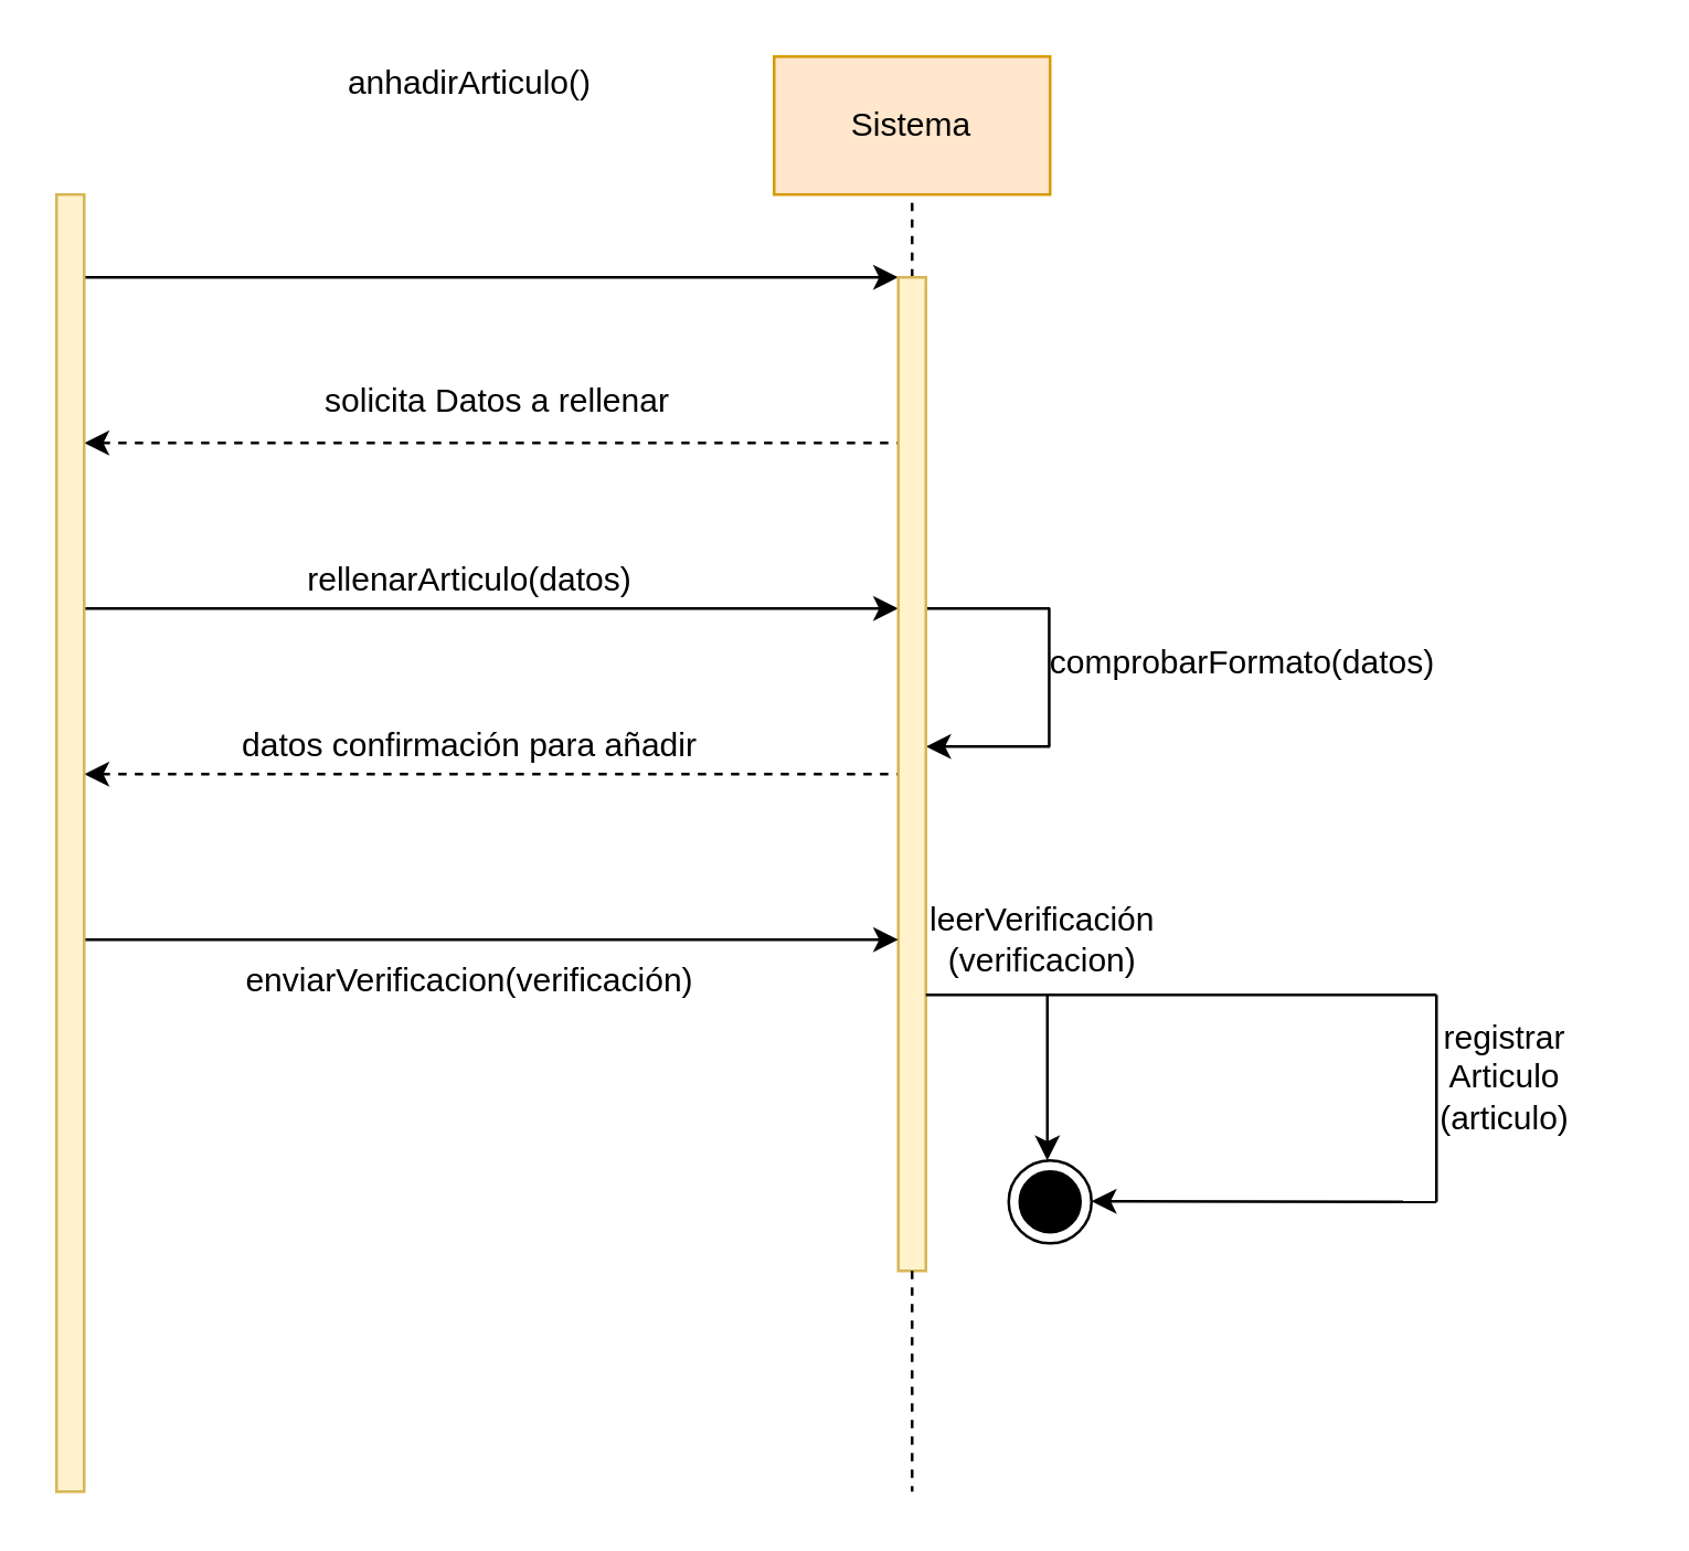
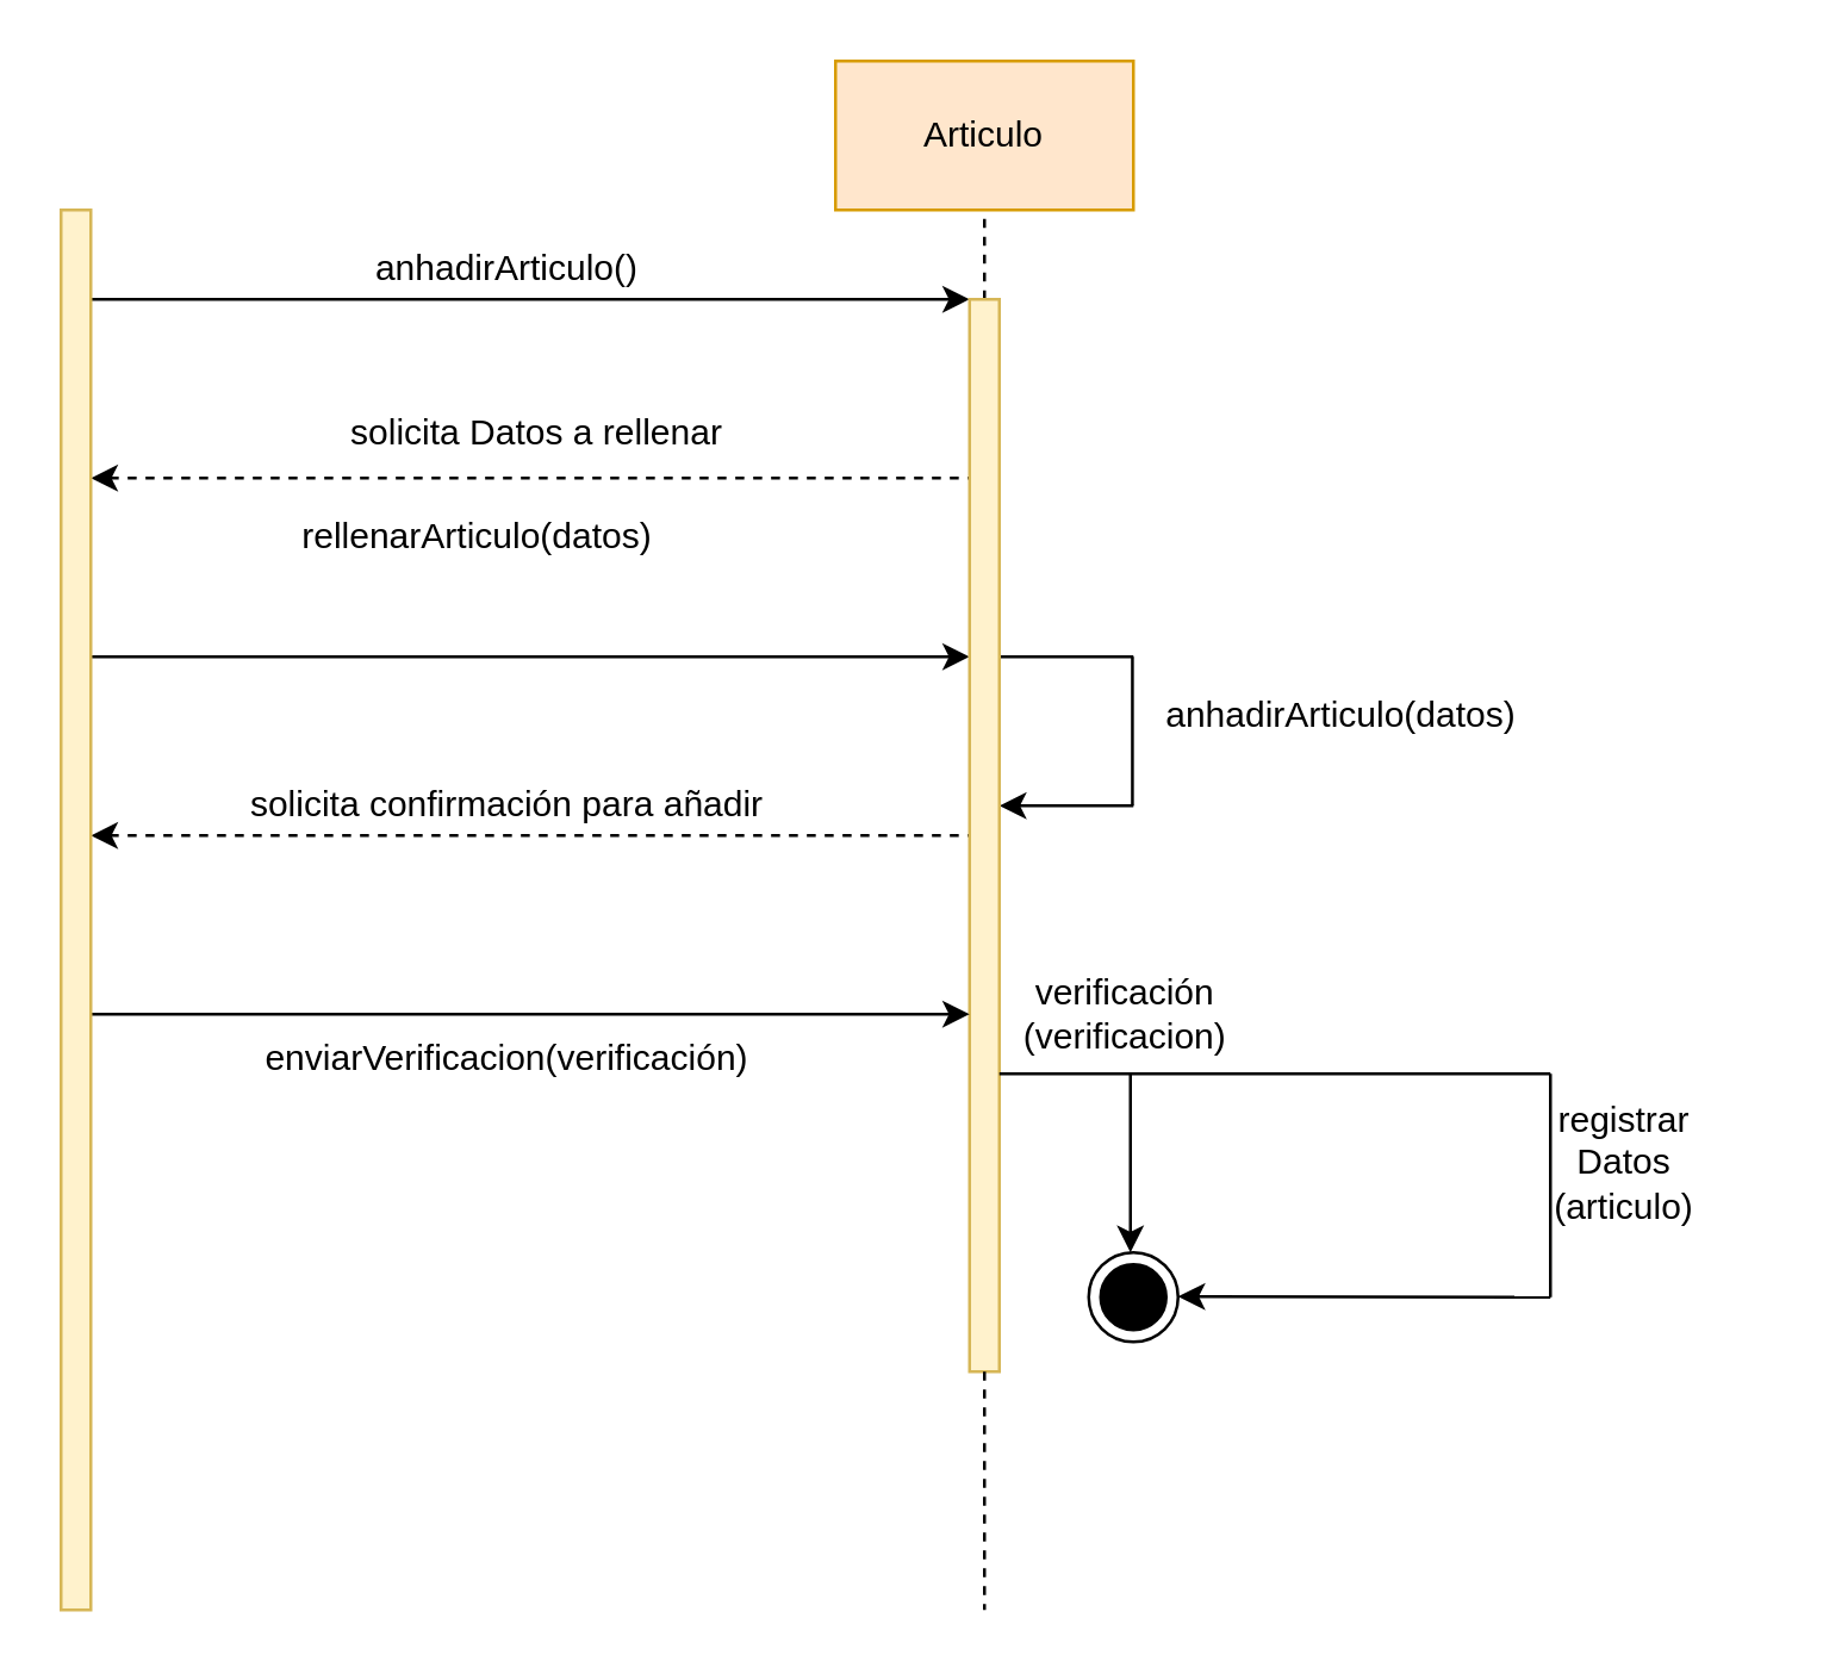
  <mxCell id="0" />
  <mxCell id="1" parent="0" />
- <mxCell id="2" value="Sistema" style="rounded=0;whiteSpace=wrap;html=1;fillColor=#ffe6cc;strokeColor=#d79b00;" parent="1" vertex="1"><mxGeometry x="280" y="20" width="100" height="50" as="geometry" /></mxCell>
+ <mxCell id="2" value="Articulo" style="rounded=0;whiteSpace=wrap;html=1;fillColor=#ffe6cc;strokeColor=#d79b00;" parent="1" vertex="1"><mxGeometry x="280" y="20" width="100" height="50" as="geometry" /></mxCell>
  <mxCell id="3" value="" style="endArrow=none;dashed=1;html=1;exitX=0.5;exitY=0;exitDx=0;exitDy=0;" parent="1" source="16" edge="1"><mxGeometry width="50" height="50" relative="1" as="geometry"><mxPoint x="350" y="70" as="sourcePoint" /><mxPoint x="330" y="70" as="targetPoint" /></mxGeometry></mxCell>
  <mxCell id="4" value="" style="endArrow=classic;html=1;" parent="1" edge="1"><mxGeometry width="50" height="50" relative="1" as="geometry"><mxPoint x="25" y="100" as="sourcePoint" /><mxPoint x="325" y="100" as="targetPoint" /></mxGeometry></mxCell>
- <mxCell id="5" value="anhadirArticulo()" style="text;html=1;strokeColor=none;fillColor=none;align=center;verticalAlign=middle;whiteSpace=wrap;rounded=0;" parent="1" vertex="1"><mxGeometry x="100" y="20" width="140" height="20" as="geometry" /></mxCell>
+ <mxCell id="5" value="anhadirArticulo()" style="text;html=1;strokeColor=none;fillColor=none;align=center;verticalAlign=middle;whiteSpace=wrap;rounded=0;" parent="1" vertex="1"><mxGeometry x="100" y="80" width="140" height="20" as="geometry" /></mxCell>
  <mxCell id="6" value="" style="endArrow=none;html=1;dashed=1;startArrow=classic;startFill=1;endFill=0;" parent="1" edge="1"><mxGeometry width="50" height="50" relative="1" as="geometry"><mxPoint x="30" y="160" as="sourcePoint" /><mxPoint x="330" y="160" as="targetPoint" /></mxGeometry></mxCell>
  <mxCell id="7" value="" style="endArrow=classic;html=1;" parent="1" edge="1"><mxGeometry width="50" height="50" relative="1" as="geometry"><mxPoint x="25" y="220" as="sourcePoint" /><mxPoint x="325" y="220" as="targetPoint" /></mxGeometry></mxCell>
  <mxCell id="8" value="" style="endArrow=none;html=1;dashed=1;startArrow=classic;startFill=1;endFill=0;" parent="1" edge="1"><mxGeometry width="50" height="50" relative="1" as="geometry"><mxPoint x="30" y="280" as="sourcePoint" /><mxPoint x="330" y="280" as="targetPoint" /></mxGeometry></mxCell>
  <mxCell id="9" value="solicita Datos a rellenar" style="text;html=1;strokeColor=none;fillColor=none;align=center;verticalAlign=middle;whiteSpace=wrap;rounded=0;" parent="1" vertex="1"><mxGeometry x="110" y="135" width="140" height="20" as="geometry" /></mxCell>
- <mxCell id="10" value="rellenarArticulo(datos)" style="text;html=1;strokeColor=none;fillColor=none;align=center;verticalAlign=middle;whiteSpace=wrap;rounded=0;" parent="1" vertex="1"><mxGeometry x="95" y="200" width="150" height="20" as="geometry" /></mxCell>
+ <mxCell id="10" value="rellenarArticulo(datos)" style="text;html=1;strokeColor=none;fillColor=none;align=center;verticalAlign=middle;whiteSpace=wrap;rounded=0;" parent="1" vertex="1"><mxGeometry x="85" y="170" width="150" height="20" as="geometry" /></mxCell>
  <mxCell id="11" value="" style="endArrow=none;html=1;" parent="1" edge="1"><mxGeometry width="50" height="50" relative="1" as="geometry"><mxPoint x="335" y="220" as="sourcePoint" /><mxPoint x="380" y="220" as="targetPoint" /></mxGeometry></mxCell>
  <mxCell id="12" value="" style="endArrow=none;html=1;startArrow=classic;startFill=1;" parent="1" edge="1"><mxGeometry width="50" height="50" relative="1" as="geometry"><mxPoint x="335" y="270" as="sourcePoint" /><mxPoint x="380" y="270" as="targetPoint" /></mxGeometry></mxCell>
  <mxCell id="13" value="" style="endArrow=none;html=1;" parent="1" edge="1"><mxGeometry width="50" height="50" relative="1" as="geometry"><mxPoint x="379.67" y="270" as="sourcePoint" /><mxPoint x="379.67" y="220" as="targetPoint" /></mxGeometry></mxCell>
- <mxCell id="14" value="comprobarFormato(datos)" style="text;html=1;strokeColor=none;fillColor=none;align=center;verticalAlign=middle;whiteSpace=wrap;rounded=0;" parent="1" vertex="1"><mxGeometry x="380" y="230" width="140" height="20" as="geometry" /></mxCell>
- <mxCell id="15" value="datos confirmación para añadir" style="text;html=1;strokeColor=none;fillColor=none;align=center;verticalAlign=middle;whiteSpace=wrap;rounded=0;" parent="1" vertex="1"><mxGeometry x="75" y="260" width="190" height="20" as="geometry" /></mxCell>
+ <mxCell id="14" value="anhadirArticulo(datos)" style="text;html=1;strokeColor=none;fillColor=none;align=center;verticalAlign=middle;whiteSpace=wrap;rounded=0;" parent="1" vertex="1"><mxGeometry x="380" y="230" width="140" height="20" as="geometry" /></mxCell>
+ <mxCell id="15" value="solicita confirmación para añadir" style="text;html=1;strokeColor=none;fillColor=none;align=center;verticalAlign=middle;whiteSpace=wrap;rounded=0;" parent="1" vertex="1"><mxGeometry x="75" y="260" width="190" height="20" as="geometry" /></mxCell>
  <mxCell id="16" value="" style="rounded=0;whiteSpace=wrap;html=1;fillColor=#fff2cc;strokeColor=#d6b656;" parent="1" vertex="1"><mxGeometry x="325" y="100" width="10" height="360" as="geometry" /></mxCell>
  <mxCell id="17" value="" style="group" parent="1" vertex="1" connectable="0"><mxGeometry x="25" y="320" width="565" height="130" as="geometry" /></mxCell>
  <mxCell id="18" value="" style="endArrow=classic;html=1;" parent="17" edge="1"><mxGeometry width="50" height="50" relative="1" as="geometry"><mxPoint y="20" as="sourcePoint" /><mxPoint x="300" y="20" as="targetPoint" /></mxGeometry></mxCell>
  <mxCell id="19" value="enviarVerificacion(verificación)" style="text;html=1;strokeColor=none;fillColor=none;align=center;verticalAlign=middle;whiteSpace=wrap;rounded=0;" parent="17" vertex="1"><mxGeometry x="70" y="25" width="150" height="20" as="geometry" /></mxCell>
- <mxCell id="20" value="leerVerificación&lt;br&gt;(verificacion)" style="text;html=1;strokeColor=none;fillColor=none;align=center;verticalAlign=middle;whiteSpace=wrap;rounded=0;" parent="17" vertex="1"><mxGeometry x="280" y="10" width="145" height="20" as="geometry" /></mxCell>
+ <mxCell id="20" value="verificación&lt;br&gt;(verificacion)" style="text;html=1;strokeColor=none;fillColor=none;align=center;verticalAlign=middle;whiteSpace=wrap;rounded=0;" parent="17" vertex="1"><mxGeometry x="280" y="10" width="145" height="20" as="geometry" /></mxCell>
  <mxCell id="21" value="" style="endArrow=none;html=1;" parent="17" edge="1"><mxGeometry width="50" height="50" relative="1" as="geometry"><mxPoint x="310" y="40" as="sourcePoint" /><mxPoint x="495" y="40" as="targetPoint" /></mxGeometry></mxCell>
  <mxCell id="22" value="" style="group" parent="17" vertex="1" connectable="0"><mxGeometry x="340" y="60" width="85" height="70" as="geometry" /></mxCell>
  <mxCell id="23" value="" style="endArrow=none;html=1;startArrow=classic;startFill=1;" parent="22" edge="1"><mxGeometry x="-31" width="50" height="50" as="geometry"><mxPoint x="14" y="40" as="sourcePoint" /><mxPoint x="14" y="-20" as="targetPoint" /></mxGeometry></mxCell>
  <mxCell id="24" value="" style="ellipse;html=1;shape=endState;fillColor=#000000;" parent="22" vertex="1"><mxGeometry y="40" width="30" height="30" as="geometry" /></mxCell>
  <mxCell id="25" value="" style="endArrow=none;html=1;startArrow=classic;startFill=1;" parent="22" edge="1"><mxGeometry x="30" y="54.76" width="50" height="50" as="geometry"><mxPoint x="30" y="54.76" as="sourcePoint" /><mxPoint x="155" y="55" as="targetPoint" /></mxGeometry></mxCell>
  <mxCell id="26" value="" style="endArrow=none;html=1;exitX=0.5;exitY=0;exitDx=0;exitDy=0;" parent="17" edge="1"><mxGeometry width="50" height="50" relative="1" as="geometry"><mxPoint x="495" y="115" as="sourcePoint" /><mxPoint x="495" y="40" as="targetPoint" /></mxGeometry></mxCell>
- <mxCell id="27" value="registrar&lt;br&gt;Articulo&lt;br&gt;(articulo)" style="text;html=1;strokeColor=none;fillColor=none;align=center;verticalAlign=middle;whiteSpace=wrap;rounded=0;" parent="17" vertex="1"><mxGeometry x="475" y="60" width="90" height="20" as="geometry" /></mxCell>
+ <mxCell id="27" value="registrar&lt;br&gt;Datos&lt;br&gt;(articulo)" style="text;html=1;strokeColor=none;fillColor=none;align=center;verticalAlign=middle;whiteSpace=wrap;rounded=0;" parent="17" vertex="1"><mxGeometry x="475" y="60" width="90" height="20" as="geometry" /></mxCell>
  <mxCell id="28" value="" style="rounded=0;whiteSpace=wrap;html=1;fillColor=#fff2cc;strokeColor=#d6b656;" parent="1" vertex="1"><mxGeometry x="20" y="70" width="10" height="470" as="geometry" /></mxCell>
  <mxCell id="29" value="" style="endArrow=none;dashed=1;html=1;exitX=0.5;exitY=1;exitDx=0;exitDy=0;" edge="1" parent="1" source="16"><mxGeometry width="50" height="50" relative="1" as="geometry"><mxPoint x="340" y="110" as="sourcePoint" /><mxPoint x="330" y="540" as="targetPoint" /></mxGeometry></mxCell>
